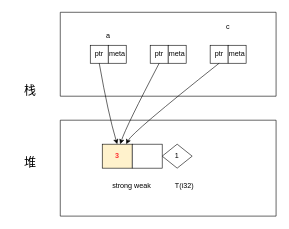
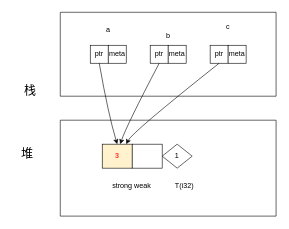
  <mxCell id="0" />
  <mxCell id="1" parent="0" />
  <mxCell id="2" value="" style="swimlane;startSize=0;" parent="1" vertex="1"><mxGeometry x="100" y="20" width="360" height="140" as="geometry" /></mxCell>
  <mxCell id="3" value="ptr" style="rounded=0;whiteSpace=wrap;html=1;" parent="2" vertex="1"><mxGeometry x="150" y="55" width="30" height="30" as="geometry" /></mxCell>
  <mxCell id="4" value="meta" style="rounded=0;whiteSpace=wrap;html=1;" parent="2" vertex="1"><mxGeometry x="180" y="55" width="30" height="30" as="geometry" /></mxCell>
+ <mxCell id="5" value="b" style="text;html=1;strokeColor=none;fillColor=none;align=center;verticalAlign=middle;whiteSpace=wrap;rounded=0;" parent="2" vertex="1"><mxGeometry x="150" y="25" width="60" height="30" as="geometry" /></mxCell>
  <mxCell id="6" value="ptr" style="rounded=0;whiteSpace=wrap;html=1;" parent="2" vertex="1"><mxGeometry x="250" y="55" width="30" height="30" as="geometry" /></mxCell>
  <mxCell id="7" value="meta" style="rounded=0;whiteSpace=wrap;html=1;" parent="2" vertex="1"><mxGeometry x="280" y="55" width="30" height="30" as="geometry" /></mxCell>
  <mxCell id="8" value="c" style="text;html=1;strokeColor=none;fillColor=none;align=center;verticalAlign=middle;whiteSpace=wrap;rounded=0;" parent="2" vertex="1"><mxGeometry x="250" y="10" width="60" height="30" as="geometry" /></mxCell>
  <mxCell id="9" value="&lt;font style=&quot;font-size: 20px;&quot;&gt;栈&lt;/font&gt;" style="text;html=1;strokeColor=none;fillColor=none;align=center;verticalAlign=middle;whiteSpace=wrap;rounded=0;" parent="1" vertex="1"><mxGeometry x="20" y="135" width="60" height="30" as="geometry" /></mxCell>
- <mxCell id="10" value="&lt;font style=&quot;font-size: 20px;&quot;&gt;堆&lt;/font&gt;" style="text;html=1;strokeColor=none;fillColor=none;align=center;verticalAlign=middle;whiteSpace=wrap;rounded=0;" parent="1" vertex="1"><mxGeometry x="20" y="255" width="60" height="30" as="geometry" /></mxCell>
+ <mxCell id="10" value="&lt;font style=&quot;font-size: 20px;&quot;&gt;堆&lt;/font&gt;" style="text;html=1;strokeColor=none;fillColor=none;align=center;verticalAlign=middle;whiteSpace=wrap;rounded=0;" parent="1" vertex="1"><mxGeometry x="15" y="240" width="60" height="30" as="geometry" /></mxCell>
  <mxCell id="11" value="ptr" style="rounded=0;whiteSpace=wrap;html=1;" parent="1" vertex="1"><mxGeometry x="150" y="75" width="30" height="30" as="geometry" /></mxCell>
  <mxCell id="12" value="meta" style="rounded=0;whiteSpace=wrap;html=1;" parent="1" vertex="1"><mxGeometry x="180" y="75" width="30" height="30" as="geometry" /></mxCell>
- <mxCell id="13" value="a" style="text;html=1;strokeColor=none;fillColor=none;align=center;verticalAlign=middle;whiteSpace=wrap;rounded=0;" parent="1" vertex="1"><mxGeometry x="150" y="45" width="60" height="30" as="geometry" /></mxCell>
+ <mxCell id="13" value="a" style="text;html=1;strokeColor=none;fillColor=none;align=center;verticalAlign=middle;whiteSpace=wrap;rounded=0;" parent="1" vertex="1"><mxGeometry x="150" y="35" width="60" height="30" as="geometry" /></mxCell>
  <mxCell id="14" value="" style="swimlane;startSize=0;" parent="1" vertex="1"><mxGeometry x="100" y="200" width="360" height="160" as="geometry" /></mxCell>
  <mxCell id="15" value="&lt;b&gt;&lt;font color=&quot;#ff3333&quot;&gt;3&lt;/font&gt;&lt;/b&gt;" style="rounded=0;whiteSpace=wrap;html=1;fillColor=#fff2cc;" parent="14" vertex="1"><mxGeometry x="70" y="40" width="50" height="40" as="geometry" /></mxCell>
  <mxCell id="16" value="" style="rounded=0;whiteSpace=wrap;html=1;" parent="14" vertex="1"><mxGeometry x="120" y="40" width="50" height="40" as="geometry" /></mxCell>
  <mxCell id="17" value="1" style="rhombus;whiteSpace=wrap;html=1;" parent="14" vertex="1"><mxGeometry x="170" y="40" width="50" height="40" as="geometry" /></mxCell>
  <mxCell id="18" value="strong weak&amp;nbsp; &amp;nbsp; &amp;nbsp; &amp;nbsp; &amp;nbsp; &amp;nbsp; T(i32)" style="text;html=1;strokeColor=none;fillColor=none;align=left;verticalAlign=middle;whiteSpace=wrap;rounded=0;fontColor=#000000;" parent="14" vertex="1"><mxGeometry x="85" y="95" width="170" height="30" as="geometry" /></mxCell>
  <mxCell id="19" value="" style="curved=1;endArrow=classic;html=1;rounded=0;fontColor=#000000;exitX=0.5;exitY=1;exitDx=0;exitDy=0;entryX=0.5;entryY=0;entryDx=0;entryDy=0;" parent="1" source="11" target="15" edge="1"><mxGeometry width="50" height="50" relative="1" as="geometry"><mxPoint x="-10" y="240" as="sourcePoint" /><mxPoint x="40" y="190" as="targetPoint" /><Array as="points"><mxPoint x="180" y="190" /></Array></mxGeometry></mxCell>
  <mxCell id="20" value="" style="curved=1;endArrow=classic;html=1;rounded=0;fontColor=#000000;exitX=0.5;exitY=1;exitDx=0;exitDy=0;" parent="1" source="3" edge="1"><mxGeometry width="50" height="50" relative="1" as="geometry"><mxPoint x="175" y="115" as="sourcePoint" /><mxPoint x="200" y="240" as="targetPoint" /><Array as="points"><mxPoint x="210" y="210" /></Array></mxGeometry></mxCell>
  <mxCell id="21" value="" style="curved=1;endArrow=classic;html=1;rounded=0;fontColor=#000000;exitX=0.5;exitY=1;exitDx=0;exitDy=0;" parent="1" source="6" edge="1"><mxGeometry width="50" height="50" relative="1" as="geometry"><mxPoint x="275" y="115" as="sourcePoint" /><mxPoint x="210" y="240" as="targetPoint" /><Array as="points"><mxPoint x="220" y="220" /></Array></mxGeometry></mxCell>
